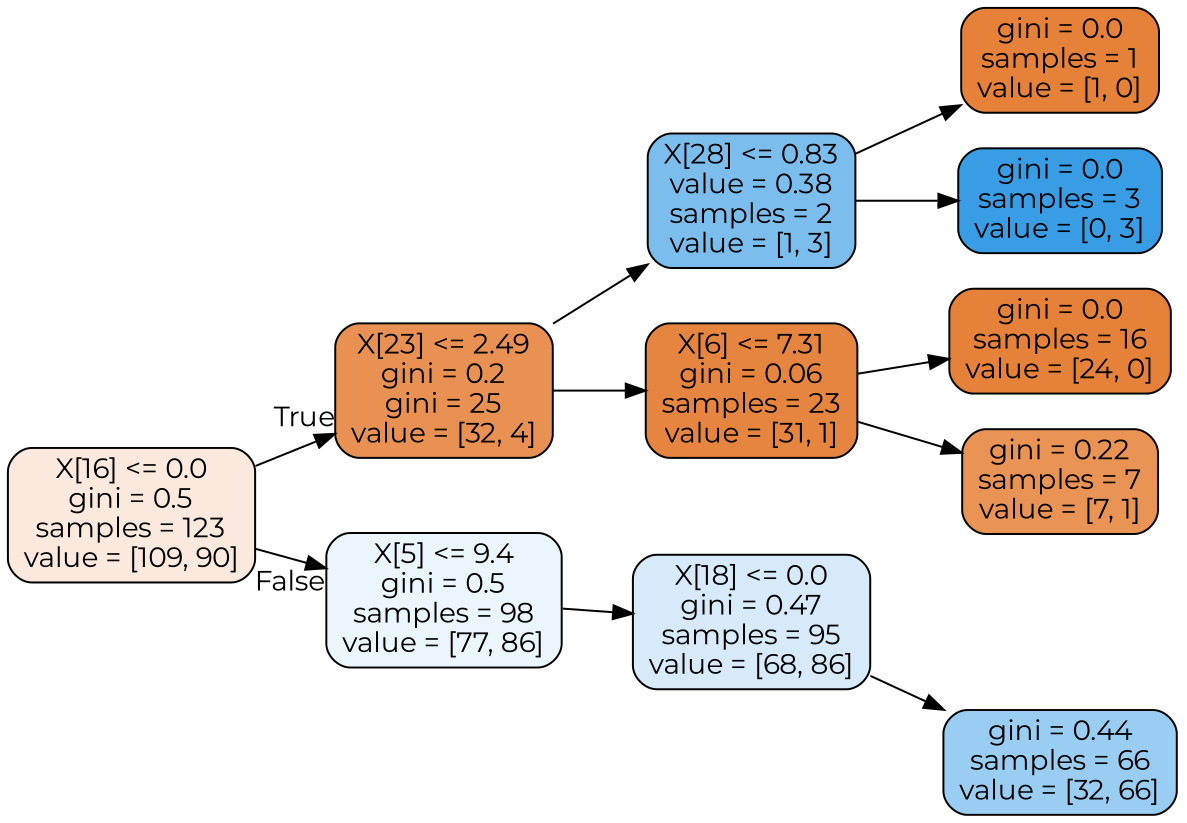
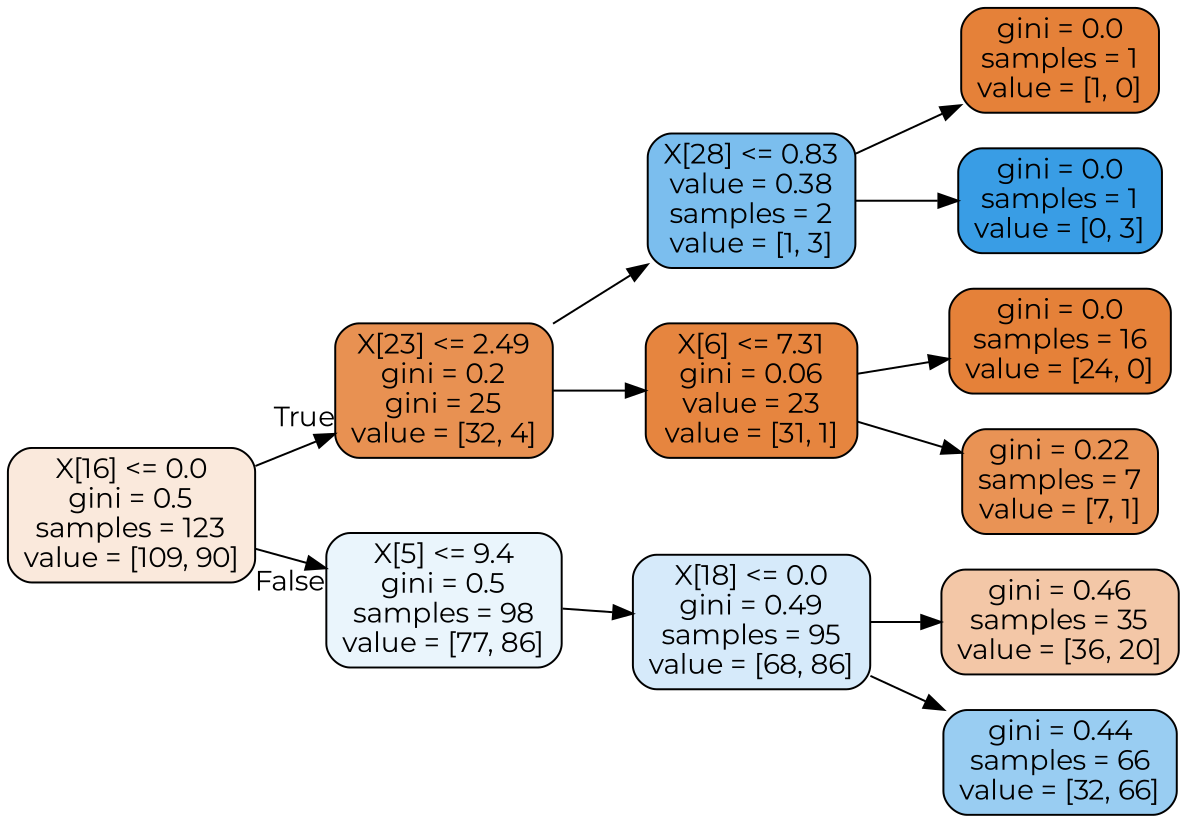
  digraph {
    fontname=Montserrat
    rankdir=LR
    node [color=black fillcolor="#e58139" fontname=Montserrat shape=box style="filled, rounded"]
    edge [fontname=Montserrat]
    n1 [fillcolor="#fae9dc" label="X[16] <= 0.0\ngini = 0.5\nsamples = 123\nvalue = [109, 90]"]
    n2 [fillcolor="#e89152" label="X[23] <= 2.49\ngini = 0.2\ngini = 25\nvalue = [32, 4]"]
    n3 [fillcolor="#eaf5fc" label="X[5] <= 9.4\ngini = 0.5\nsamples = 98\nvalue = [77, 86]"]
    n4 [fillcolor="#7bbeee" label="X[28] <= 0.83\nvalue = 0.38\nsamples = 2\nvalue = [1, 3]"]
-   n5 [fillcolor="#e6853f" label="X[6] <= 7.31\ngini = 0.06\nsamples = 23\nvalue = [31, 1]"]
-   n6 [fillcolor="#d6eafa" label="X[18] <= 0.0\ngini = 0.47\nsamples = 95\nvalue = [68, 86]"]
+   n5 [fillcolor="#e6853f" label="X[6] <= 7.31\ngini = 0.06\nvalue = 23\nvalue = [31, 1]"]
+   n6 [fillcolor="#d6eafa" label="X[18] <= 0.0\ngini = 0.49\nsamples = 95\nvalue = [68, 86]"]
    n7 [label="gini = 0.0\nsamples = 1\nvalue = [1, 0]"]
-   n8 [fillcolor="#399de5" label="gini = 0.0\nsamples = 3\nvalue = [0, 3]"]
+   n8 [fillcolor="#399de5" label="gini = 0.0\nsamples = 1\nvalue = [0, 3]"]
    n9 [label="gini = 0.0\nsamples = 16\nvalue = [24, 0]"]
    n10 [fillcolor="#e99355" label="gini = 0.22\nsamples = 7\nvalue = [7, 1]"]
+   n11 [fillcolor="#f3c7a7" label="gini = 0.46\nsamples = 35\nvalue = [36, 20]"]
    n12 [fillcolor="#99cdf2" label="gini = 0.44\nsamples = 66\nvalue = [32, 66]"]
    n1 -> n2 [headlabel=True labelangle=45 labeldistance=2.5]
    n1 -> n3 [headlabel=False labelangle=-45 labeldistance=2.5]
    n2 -> n4
    n2 -> n5
    n3 -> n6
    n4 -> n7
    n4 -> n8
    n5 -> n9
    n5 -> n10
+   n6 -> n11
    n6 -> n12
  }
